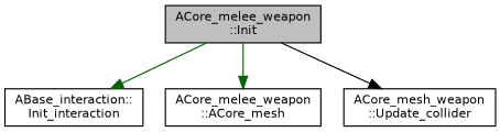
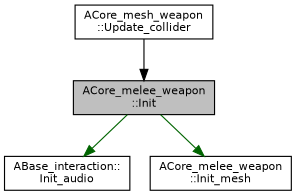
  digraph {
    rankdir=TB
    node [color=black fillcolor=white fontname=Helvetica fontsize=10 shape=record style=filled]
    edge [color=darkgreen fontname=Helvetica fontsize=10 labelfontname=Helvetica labelfontsize=10 style=solid]
    n1 [fillcolor=grey75 fontcolor=black height=0.2 label="ACore_melee_weapon\l::Init" width=0.4]
-   n2 [height=0.2 label="ABase_interaction::\lInit_interaction" width=0.4]
-   n3 [height=0.2 label="ACore_melee_weapon\l::ACore_mesh" width=0.4]
+   n2 [height=0.2 label="ABase_interaction::\lInit_audio" width=0.4]
+   n3 [height=0.2 label="ACore_melee_weapon\l::Init_mesh" width=0.4]
    n4 [height=0.2 label="ACore_mesh_weapon\l::Update_collider" width=0.4]
    n1 -> n2
    n1 -> n3
-   n1 -> n4 [color=black]
+   n4 -> n1 [color=black]
  }
